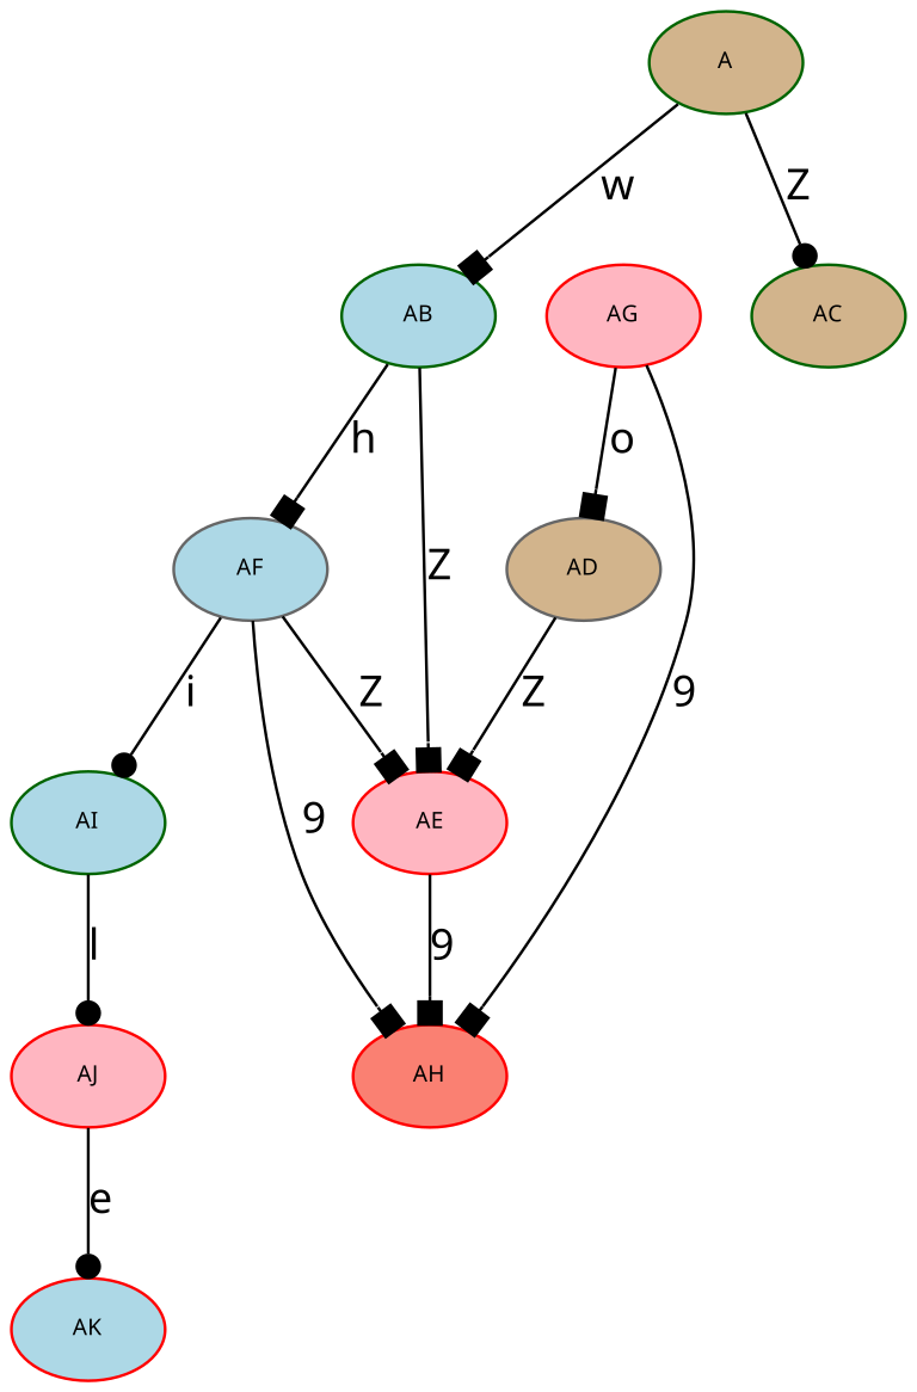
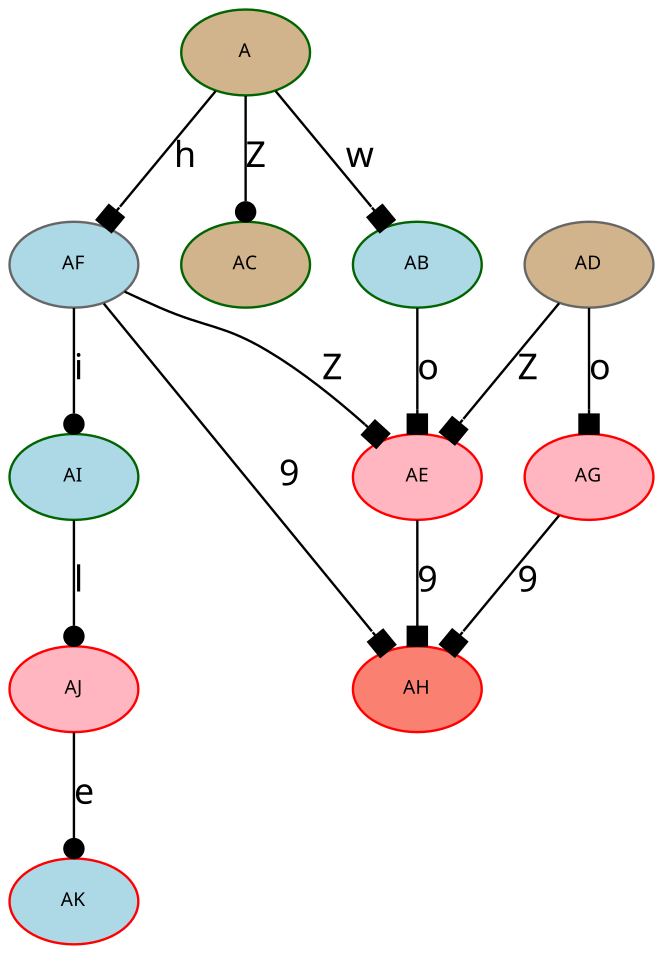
  digraph {
    fontname="Noto Sans"
    node [color=red fillcolor=lightblue fontname="Noto Sans" fontsize=8 style=filled]
    edge [arrowhead=box fontname="Noto Sans" fontsize=15]
    n1 [color=darkgreen fillcolor=tan label=A]
    n2 [color=darkgreen label=AB]
    n3 [color=darkgreen fillcolor=tan label=AC]
    n4 [fillcolor=lightpink label=AE]
    n5 [color=gray40 label=AF]
    n6 [color=gray40 fillcolor=tan label=AD]
    n7 [fillcolor=lightpink label=AG]
    n8 [fillcolor=salmon label=AH]
    n9 [color=darkgreen label=AI]
    n10 [fillcolor=lightpink label=AJ]
    n11 [label=AK]
    n1 -> n2 [label=w]
    n1 -> n3 [arrowhead=dot label=Z]
-   n2 -> n4 [label=Z]
-   n2 -> n5 [label=h]
+   n2 -> n4 [label=o]
+   n1 -> n5 [label=h]
    n4 -> n8 [label=9]
    n5 -> n4 [label=Z]
    n5 -> n8 [label=9]
    n5 -> n9 [arrowhead=dot label=i]
    n6 -> n4 [label=Z]
-   n7 -> n6 [label=o]
+   n6 -> n7 [label=o]
    n7 -> n8 [label=9]
    n9 -> n10 [arrowhead=dot label=l]
    n10 -> n11 [arrowhead=dot label=e]
  }
